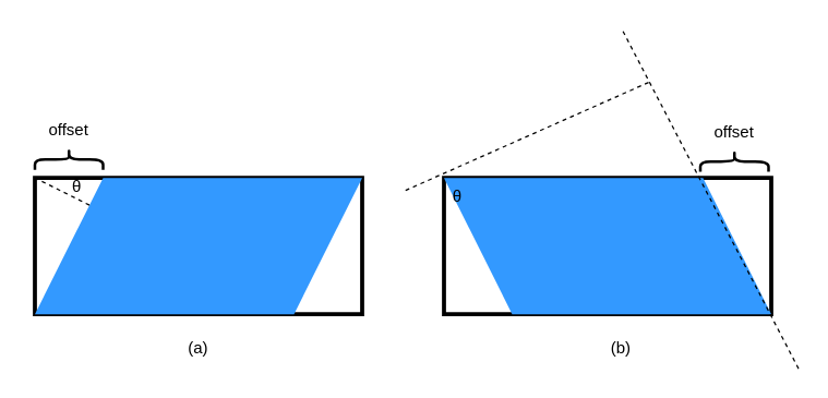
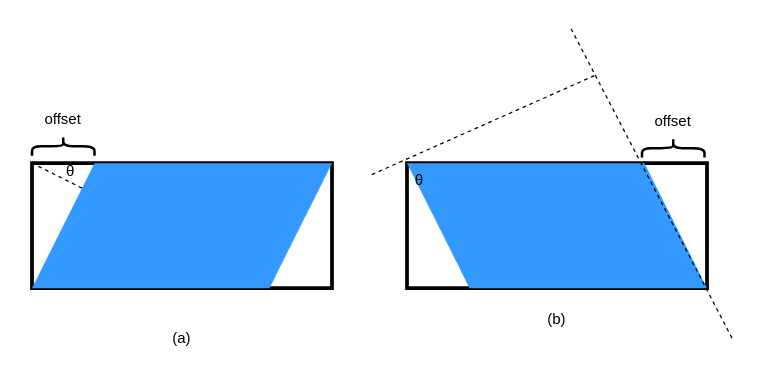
  <mxCell id="0" />
  <mxCell id="1" parent="0" />
  <mxCell id="2" value="" style="rounded=0;whiteSpace=wrap;html=1;strokeWidth=3;" vertex="1" parent="1"><mxGeometry x="25" y="130" width="240" height="100" as="geometry" /></mxCell>
  <mxCell id="3" value="" style="shape=parallelogram;perimeter=parallelogramPerimeter;whiteSpace=wrap;html=1;fixedSize=1;fillColor=#3399FF;strokeColor=none;size=50;" vertex="1" parent="1"><mxGeometry x="25" y="130" width="240" height="100" as="geometry" /></mxCell>
  <mxCell id="4" value="" style="endArrow=none;dashed=1;html=1;rounded=0;" edge="1" parent="1"><mxGeometry width="50" height="50" relative="1" as="geometry"><mxPoint x="65" y="150" as="sourcePoint" /><mxPoint x="25" y="130" as="targetPoint" /></mxGeometry></mxCell>
  <mxCell id="5" value="θ" style="text;html=1;strokeColor=none;fillColor=none;align=center;verticalAlign=middle;whiteSpace=wrap;rounded=0;" vertex="1" parent="1"><mxGeometry x="51" y="132" width="10" height="10" as="geometry" /></mxCell>
- <mxCell id="6" value="(a)" style="text;html=1;strokeColor=none;fillColor=none;align=center;verticalAlign=middle;whiteSpace=wrap;rounded=0;" vertex="1" parent="1"><mxGeometry x="115" y="240" width="60" height="30" as="geometry" /></mxCell>
+ <mxCell id="6" value="(a)" style="text;html=1;strokeColor=none;fillColor=none;align=center;verticalAlign=middle;whiteSpace=wrap;rounded=0;" vertex="1" parent="1"><mxGeometry x="115" y="255" width="60" height="30" as="geometry" /></mxCell>
  <mxCell id="7" value="" style="rounded=0;whiteSpace=wrap;html=1;strokeWidth=3;" vertex="1" parent="1"><mxGeometry x="325" y="130" width="240" height="100" as="geometry" /></mxCell>
  <mxCell id="8" value="" style="shape=parallelogram;perimeter=parallelogramPerimeter;whiteSpace=wrap;html=1;fixedSize=1;fillColor=#3399FF;strokeColor=none;size=50;flipH=1;" vertex="1" parent="1"><mxGeometry x="325" y="130" width="240" height="100" as="geometry" /></mxCell>
  <mxCell id="9" value="" style="endArrow=none;dashed=1;html=1;rounded=0;" edge="1" parent="1"><mxGeometry width="50" height="50" relative="1" as="geometry"><mxPoint x="475" y="60" as="sourcePoint" /><mxPoint x="295" y="140" as="targetPoint" /></mxGeometry></mxCell>
  <mxCell id="10" value="θ" style="text;html=1;strokeColor=none;fillColor=none;align=center;verticalAlign=middle;whiteSpace=wrap;rounded=0;" vertex="1" parent="1"><mxGeometry x="330" y="139" width="10" height="10" as="geometry" /></mxCell>
  <mxCell id="11" value="" style="endArrow=none;dashed=1;html=1;rounded=0;" edge="1" parent="1"><mxGeometry width="50" height="50" relative="1" as="geometry"><mxPoint x="585" y="270" as="sourcePoint" /><mxPoint x="455" y="20" as="targetPoint" /></mxGeometry></mxCell>
- <mxCell id="12" value="(b)" style="text;html=1;strokeColor=none;fillColor=none;align=center;verticalAlign=middle;whiteSpace=wrap;rounded=0;" vertex="1" parent="1"><mxGeometry x="425" y="240" width="60" height="30" as="geometry" /></mxCell>
+ <mxCell id="12" value="(b)" style="text;html=1;strokeColor=none;fillColor=none;align=center;verticalAlign=middle;whiteSpace=wrap;rounded=0;" vertex="1" parent="1"><mxGeometry x="415" y="240" width="60" height="30" as="geometry" /></mxCell>
  <mxCell id="13" value="" style="shape=curlyBracket;whiteSpace=wrap;html=1;rounded=1;strokeWidth=2;fillColor=#3399FF;rotation=90;" vertex="1" parent="1"><mxGeometry x="42.5" y="91.5" width="15" height="50" as="geometry" /></mxCell>
  <mxCell id="14" value="offset" style="text;html=1;strokeColor=none;fillColor=none;align=center;verticalAlign=middle;whiteSpace=wrap;rounded=0;" vertex="1" parent="1"><mxGeometry x="20" y="80" width="60" height="30" as="geometry" /></mxCell>
  <mxCell id="15" value="" style="shape=curlyBracket;whiteSpace=wrap;html=1;rounded=1;strokeWidth=2;fillColor=#3399FF;rotation=90;" vertex="1" parent="1"><mxGeometry x="530.5" y="93" width="15" height="50" as="geometry" /></mxCell>
  <mxCell id="16" value="offset" style="text;html=1;strokeColor=none;fillColor=none;align=center;verticalAlign=middle;whiteSpace=wrap;rounded=0;" vertex="1" parent="1"><mxGeometry x="508" y="81.5" width="60" height="30" as="geometry" /></mxCell>
